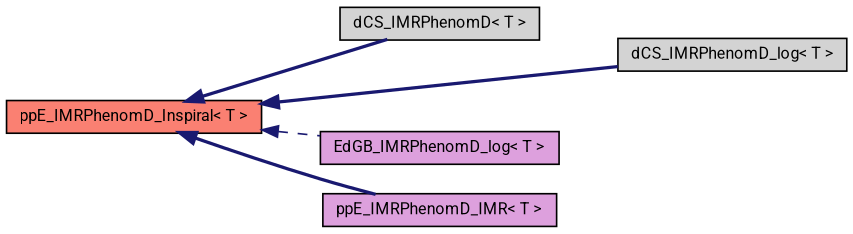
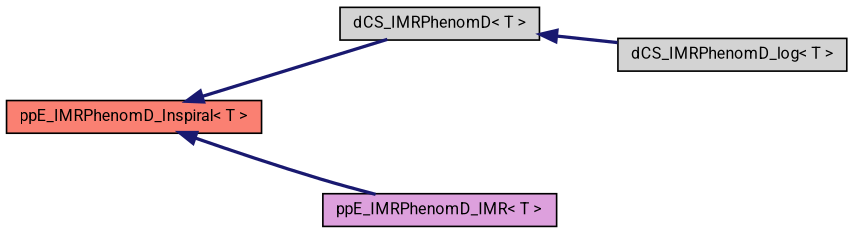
  digraph {
    fontname=Roboto
    rankdir=LR
    node [color=black fillcolor=lightgrey fontname=Roboto fontsize=10 shape=record style=filled]
    edge [color=midnightblue dir=back fontname=Roboto fontsize=10 labelfontname=Helvetica labelfontsize=10 style=bold]
    n1 [fillcolor=salmon fontcolor=black height=0.2 label="ppE_IMRPhenomD_Inspiral\< T \>" width=0.4]
    n2 [height=0.2 label="dCS_IMRPhenomD\< T \>" width=0.4]
    n3 [height=0.2 label="dCS_IMRPhenomD_log\< T \>" width=0.4]
-   n4 [fillcolor=plum height=0.2 label="EdGB_IMRPhenomD_log\< T \>" width=0.4]
    n5 [fillcolor=plum height=0.2 label="ppE_IMRPhenomD_IMR\< T \>" width=0.4]
    n1 -> n2
-   n1 -> n3
-   n1 -> n4 [style=dashed]
+   n2 -> n3
    n1 -> n5
  }
